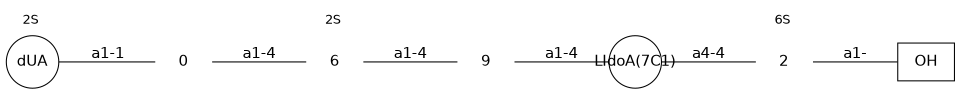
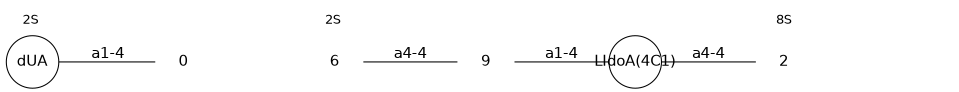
  graph {
    forcelabels=true
    nodesep=0.05
    rankdir=LR
    ranksep=0.8
    splines=false
    node [fixedsize=true fontname=DejaVuSans forcelabels=true labelfontsize=12 scale=true shape=none]
    edge [fontname=DejaVuSans labelangle=320.0 labeldistance=1.2 labelfontsize=12]
    2 [height=0.7]
-   n2 [fontsize=12 height=0.3 label="6S " labelloc=b shape=plaintext]
+   n2 [fontsize=12 height=0.3 label="8S" labelloc=b shape=plaintext]
    6 [height=0.7]
    n4 [fontsize=12 height=0.3 label="2S " labelloc=b shape=plaintext]
    n5 [height=0.7 label=dUA shape=circle]
    n6 [fontsize=12 height=0.3 label="2S " labelloc=b shape=plaintext]
-   n7 [label=OH shape=box]
    n8 [height=0.7 label=9]
    n9 [height=0.7 label=0]
-   n10 [height=0.7 label="LIdoA(7C1)" shape=circle]
+   n10 [height=0.7 label="LIdoA(4C1)" shape=circle]
    subgraph sub_1 {
      rank=same
      2
      n2
    }
    subgraph sub_2 {
      nodesep=0.2
      2
      n2
    }
    subgraph sub_3 {
      rank=same
      6
      n4
    }
    subgraph sub_4 {
      nodesep=0.2
      6
      n4
    }
    subgraph sub_5 {
      rank=same
      n5
      n6
    }
    subgraph sub_6 {
      nodesep=0.2
      n5
      n6
    }
-   2 -- n7 [label="a1-"]
    n2 -- 2 [style=invis]
-   6 -- n8 [label="a1-4"]
+   6 -- n8 [label="a4-4"]
    n4 -- 6 [style=invis]
-   n5 -- n9 [label="a1-1"]
+   n5 -- n9 [label="a1-4"]
    n6 -- n5 [style=invis]
    n8 -- n10 [label="a1-4"]
-   n9 -- 6 [label="a1-4"]
    n10 -- 2 [label="a4-4"]
  }
